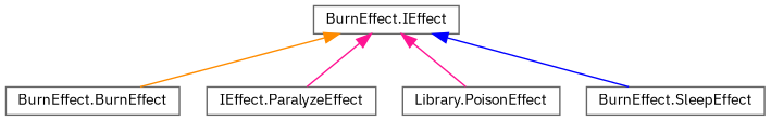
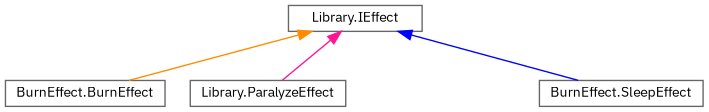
  digraph {
    fontname="IBM Plex Sans"
    rankdir=TB
    node [color=grey40 fillcolor=white fontname="IBM Plex Sans" fontsize=10 shape=box style=filled]
    edge [color=deeppink dir=back fontname="IBM Plex Sans" fontsize=10 labelfontname=Helvetica labelfontsize=10 style=solid]
-   n1 [height=0.2 label="BurnEffect.IEffect" width=0.4]
+   n1 [height=0.2 label="Library.IEffect" width=0.4]
    n2 [height=0.2 label="BurnEffect.BurnEffect" width=0.4]
-   n3 [height=0.2 label="IEffect.ParalyzeEffect" width=0.4]
-   n4 [height=0.2 label="Library.PoisonEffect" width=0.4]
+   n3 [height=0.2 label="Library.ParalyzeEffect" width=0.4]
    n5 [height=0.2 label="BurnEffect.SleepEffect" width=0.4]
    n1 -> n2 [color=darkorange]
    n1 -> n3
-   n1 -> n4
    n1 -> n5 [color=blue]
  }
